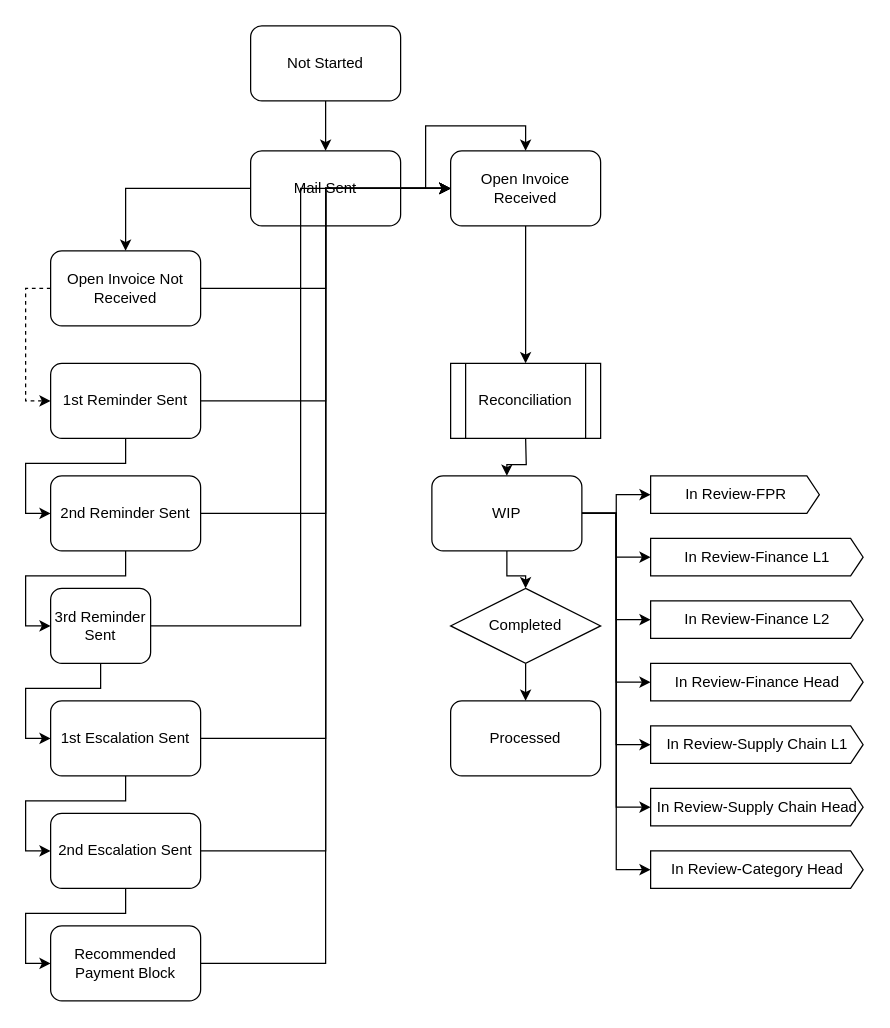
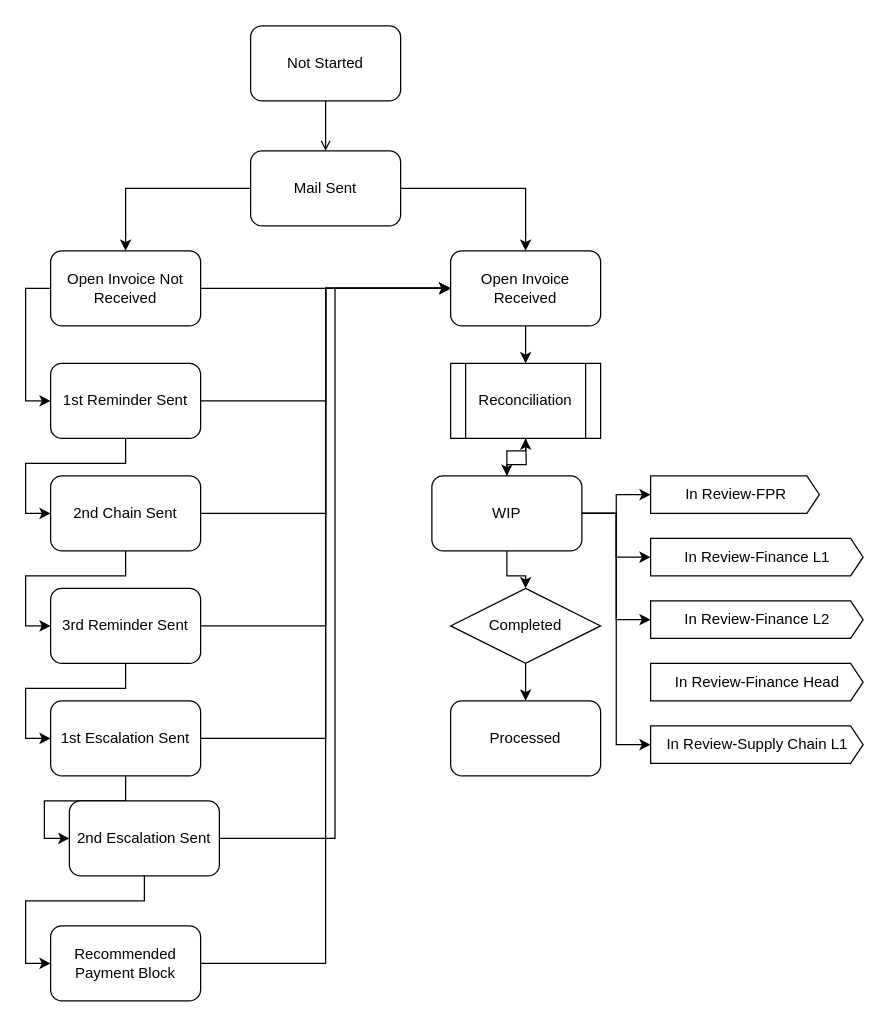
  <mxCell id="0" />
  <mxCell id="1" parent="0" />
- <mxCell id="2" style="edgeStyle=orthogonalEdgeStyle;rounded=0;orthogonalLoop=1;jettySize=auto;html=1;" edge="1" parent="1" source="3" target="6"><mxGeometry relative="1" as="geometry" /></mxCell>
+ <mxCell id="2" style="edgeStyle=orthogonalEdgeStyle;rounded=0;orthogonalLoop=1;jettySize=auto;html=1;endArrow=open;" edge="1" parent="1" source="3" target="6"><mxGeometry relative="1" as="geometry" /></mxCell>
  <mxCell id="3" value="Not Started" style="rounded=1;whiteSpace=wrap;html=1;" vertex="1" parent="1"><mxGeometry x="200" y="20" width="120" height="60" as="geometry" /></mxCell>
  <mxCell id="4" style="edgeStyle=orthogonalEdgeStyle;rounded=0;orthogonalLoop=1;jettySize=auto;html=1;entryX=0.5;entryY=0;entryDx=0;entryDy=0;" edge="1" parent="1" source="6" target="11"><mxGeometry relative="1" as="geometry" /></mxCell>
  <mxCell id="5" style="edgeStyle=orthogonalEdgeStyle;rounded=0;orthogonalLoop=1;jettySize=auto;html=1;entryX=0.5;entryY=0;entryDx=0;entryDy=0;" edge="1" parent="1" source="6" target="8"><mxGeometry relative="1" as="geometry" /></mxCell>
  <mxCell id="6" value="Mail Sent" style="rounded=1;whiteSpace=wrap;html=1;" vertex="1" parent="1"><mxGeometry x="200" y="120" width="120" height="60" as="geometry" /></mxCell>
  <mxCell id="7" style="edgeStyle=orthogonalEdgeStyle;rounded=0;orthogonalLoop=1;jettySize=auto;html=1;" edge="1" parent="1" source="8"><mxGeometry relative="1" as="geometry"><mxPoint x="420" y="290" as="targetPoint" /></mxGeometry></mxCell>
- <mxCell id="8" value="Open Invoice Received" style="rounded=1;whiteSpace=wrap;html=1;" vertex="1" parent="1"><mxGeometry x="360" y="120" width="120" height="60" as="geometry" /></mxCell>
- <mxCell id="9" style="edgeStyle=orthogonalEdgeStyle;rounded=0;orthogonalLoop=1;jettySize=auto;html=1;entryX=0;entryY=0.5;entryDx=0;entryDy=0;dashed=1;" edge="1" parent="1" source="11" target="27"><mxGeometry relative="1" as="geometry"><Array as="points"><mxPoint x="20" y="230" /><mxPoint x="20" y="320" /></Array></mxGeometry></mxCell>
+ <mxCell id="8" value="Open Invoice Received" style="rounded=1;whiteSpace=wrap;html=1;" vertex="1" parent="1"><mxGeometry x="360" y="200" width="120" height="60" as="geometry" /></mxCell>
+ <mxCell id="9" style="edgeStyle=orthogonalEdgeStyle;rounded=0;orthogonalLoop=1;jettySize=auto;html=1;entryX=0;entryY=0.5;entryDx=0;entryDy=0;" edge="1" parent="1" source="11" target="27"><mxGeometry relative="1" as="geometry"><Array as="points"><mxPoint x="20" y="230" /><mxPoint x="20" y="320" /></Array></mxGeometry></mxCell>
  <mxCell id="10" style="edgeStyle=orthogonalEdgeStyle;rounded=0;orthogonalLoop=1;jettySize=auto;html=1;entryX=0;entryY=0.5;entryDx=0;entryDy=0;" edge="1" parent="1" source="11" target="8"><mxGeometry relative="1" as="geometry" /></mxCell>
  <mxCell id="11" value="Open Invoice Not Received" style="rounded=1;whiteSpace=wrap;html=1;" vertex="1" parent="1"><mxGeometry x="40" y="200" width="120" height="60" as="geometry" /></mxCell>
  <mxCell id="12" style="edgeStyle=orthogonalEdgeStyle;rounded=0;orthogonalLoop=1;jettySize=auto;html=1;" edge="1" parent="1" target="21"><mxGeometry relative="1" as="geometry"><mxPoint x="420" y="350" as="sourcePoint" /></mxGeometry></mxCell>
  <mxCell id="13" style="edgeStyle=orthogonalEdgeStyle;rounded=0;orthogonalLoop=1;jettySize=auto;html=1;" edge="1" parent="1" source="21" target="32"><mxGeometry relative="1" as="geometry" /></mxCell>
  <mxCell id="14" style="edgeStyle=orthogonalEdgeStyle;rounded=0;orthogonalLoop=1;jettySize=auto;html=1;entryX=0;entryY=0.5;entryDx=0;entryDy=0;entryPerimeter=0;" edge="1" parent="1" source="21" target="43"><mxGeometry relative="1" as="geometry" /></mxCell>
  <mxCell id="15" value="" style="edgeStyle=orthogonalEdgeStyle;rounded=0;orthogonalLoop=1;jettySize=auto;html=1;" edge="1" parent="1" source="21" target="44"><mxGeometry relative="1" as="geometry" /></mxCell>
  <mxCell id="16" style="edgeStyle=orthogonalEdgeStyle;rounded=0;orthogonalLoop=1;jettySize=auto;html=1;entryX=0;entryY=0.5;entryDx=0;entryDy=0;entryPerimeter=0;" edge="1" parent="1" source="21" target="45"><mxGeometry relative="1" as="geometry" /></mxCell>
- <mxCell id="17" style="edgeStyle=orthogonalEdgeStyle;rounded=0;orthogonalLoop=1;jettySize=auto;html=1;entryX=0;entryY=0.5;entryDx=0;entryDy=0;entryPerimeter=0;" edge="1" parent="1" source="21" target="46"><mxGeometry relative="1" as="geometry" /></mxCell>
+ <mxCell id="17" style="edgeStyle=orthogonalEdgeStyle;rounded=0;orthogonalLoop=1;jettySize=auto;html=1;" edge="1" parent="1" source="21" target="42"><mxGeometry relative="1" as="geometry" /></mxCell>
  <mxCell id="18" style="edgeStyle=orthogonalEdgeStyle;rounded=0;orthogonalLoop=1;jettySize=auto;html=1;entryX=0;entryY=0.5;entryDx=0;entryDy=0;entryPerimeter=0;" edge="1" parent="1" source="21" target="47"><mxGeometry relative="1" as="geometry" /></mxCell>
- <mxCell id="19" style="edgeStyle=orthogonalEdgeStyle;rounded=0;orthogonalLoop=1;jettySize=auto;html=1;entryX=0;entryY=0.5;entryDx=0;entryDy=0;entryPerimeter=0;" edge="1" parent="1" source="21" target="48"><mxGeometry relative="1" as="geometry" /></mxCell>
- <mxCell id="20" style="edgeStyle=orthogonalEdgeStyle;rounded=0;orthogonalLoop=1;jettySize=auto;html=1;entryX=0;entryY=0.5;entryDx=0;entryDy=0;entryPerimeter=0;" edge="1" parent="1" source="21" target="49"><mxGeometry relative="1" as="geometry" /></mxCell>
  <mxCell id="21" value="WIP" style="rounded=1;whiteSpace=wrap;html=1;" vertex="1" parent="1"><mxGeometry x="345" y="380" width="120" height="60" as="geometry" /></mxCell>
  <mxCell id="22" style="edgeStyle=orthogonalEdgeStyle;rounded=0;orthogonalLoop=1;jettySize=auto;html=1;entryX=0;entryY=0.5;entryDx=0;entryDy=0;" edge="1" parent="1" source="24" target="30"><mxGeometry relative="1" as="geometry" /></mxCell>
  <mxCell id="23" style="edgeStyle=orthogonalEdgeStyle;rounded=0;orthogonalLoop=1;jettySize=auto;html=1;entryX=0;entryY=0.5;entryDx=0;entryDy=0;" edge="1" parent="1" source="24" target="8"><mxGeometry relative="1" as="geometry" /></mxCell>
- <mxCell id="24" value="2nd Reminder Sent" style="rounded=1;whiteSpace=wrap;html=1;" vertex="1" parent="1"><mxGeometry x="40" y="380" width="120" height="60" as="geometry" /></mxCell>
+ <mxCell id="24" value="2nd Chain Sent" style="rounded=1;whiteSpace=wrap;html=1;" vertex="1" parent="1"><mxGeometry x="40" y="380" width="120" height="60" as="geometry" /></mxCell>
  <mxCell id="25" style="edgeStyle=orthogonalEdgeStyle;rounded=0;orthogonalLoop=1;jettySize=auto;html=1;entryX=0;entryY=0.5;entryDx=0;entryDy=0;" edge="1" parent="1" source="27" target="24"><mxGeometry relative="1" as="geometry" /></mxCell>
  <mxCell id="26" style="edgeStyle=orthogonalEdgeStyle;rounded=0;orthogonalLoop=1;jettySize=auto;html=1;entryX=0;entryY=0.5;entryDx=0;entryDy=0;" edge="1" parent="1" source="27" target="8"><mxGeometry relative="1" as="geometry" /></mxCell>
  <mxCell id="27" value="1st Reminder Sent" style="rounded=1;whiteSpace=wrap;html=1;" vertex="1" parent="1"><mxGeometry x="40" y="290" width="120" height="60" as="geometry" /></mxCell>
  <mxCell id="28" style="edgeStyle=orthogonalEdgeStyle;rounded=0;orthogonalLoop=1;jettySize=auto;html=1;entryX=0;entryY=0.5;entryDx=0;entryDy=0;" edge="1" parent="1" source="30" target="35"><mxGeometry relative="1" as="geometry" /></mxCell>
  <mxCell id="29" style="edgeStyle=orthogonalEdgeStyle;rounded=0;orthogonalLoop=1;jettySize=auto;html=1;entryX=0;entryY=0.5;entryDx=0;entryDy=0;" edge="1" parent="1" source="30" target="8"><mxGeometry relative="1" as="geometry" /></mxCell>
- <mxCell id="30" value="3rd Reminder Sent" style="rounded=1;whiteSpace=wrap;html=1;" vertex="1" parent="1"><mxGeometry x="40" y="470" width="80" height="60" as="geometry" /></mxCell>
+ <mxCell id="30" value="3rd Reminder Sent" style="rounded=1;whiteSpace=wrap;html=1;" vertex="1" parent="1"><mxGeometry x="40" y="470" width="120" height="60" as="geometry" /></mxCell>
  <mxCell id="31" style="edgeStyle=orthogonalEdgeStyle;rounded=0;orthogonalLoop=1;jettySize=auto;html=1;entryX=0.5;entryY=0;entryDx=0;entryDy=0;" edge="1" parent="1" source="32" target="39"><mxGeometry relative="1" as="geometry" /></mxCell>
  <mxCell id="32" value="Completed" style="rhombus;whiteSpace=wrap;html=1;" vertex="1" parent="1"><mxGeometry x="360" y="470" width="120" height="60" as="geometry" /></mxCell>
  <mxCell id="33" style="edgeStyle=orthogonalEdgeStyle;rounded=0;orthogonalLoop=1;jettySize=auto;html=1;entryX=0;entryY=0.5;entryDx=0;entryDy=0;" edge="1" parent="1" source="35" target="38"><mxGeometry relative="1" as="geometry" /></mxCell>
  <mxCell id="34" style="edgeStyle=orthogonalEdgeStyle;rounded=0;orthogonalLoop=1;jettySize=auto;html=1;entryX=0;entryY=0.5;entryDx=0;entryDy=0;" edge="1" parent="1" source="35" target="8"><mxGeometry relative="1" as="geometry" /></mxCell>
  <mxCell id="35" value="1st Escalation Sent" style="rounded=1;whiteSpace=wrap;html=1;" vertex="1" parent="1"><mxGeometry x="40" y="560" width="120" height="60" as="geometry" /></mxCell>
  <mxCell id="36" style="edgeStyle=orthogonalEdgeStyle;rounded=0;orthogonalLoop=1;jettySize=auto;html=1;entryX=0;entryY=0.5;entryDx=0;entryDy=0;" edge="1" parent="1" source="38" target="8"><mxGeometry relative="1" as="geometry" /></mxCell>
  <mxCell id="37" style="edgeStyle=orthogonalEdgeStyle;rounded=0;orthogonalLoop=1;jettySize=auto;html=1;entryX=0;entryY=0.5;entryDx=0;entryDy=0;" edge="1" parent="1" source="38" target="41"><mxGeometry relative="1" as="geometry" /></mxCell>
- <mxCell id="38" value="2nd Escalation Sent" style="rounded=1;whiteSpace=wrap;html=1;" vertex="1" parent="1"><mxGeometry x="40" y="650" width="120" height="60" as="geometry" /></mxCell>
+ <mxCell id="38" value="2nd Escalation Sent" style="rounded=1;whiteSpace=wrap;html=1;" vertex="1" parent="1"><mxGeometry x="55" y="640" width="120" height="60" as="geometry" /></mxCell>
  <mxCell id="39" value="Processed" style="rounded=1;whiteSpace=wrap;html=1;" vertex="1" parent="1"><mxGeometry x="360" y="560" width="120" height="60" as="geometry" /></mxCell>
  <mxCell id="40" style="edgeStyle=orthogonalEdgeStyle;rounded=0;orthogonalLoop=1;jettySize=auto;html=1;entryX=0;entryY=0.5;entryDx=0;entryDy=0;" edge="1" parent="1" source="41" target="8"><mxGeometry relative="1" as="geometry" /></mxCell>
  <mxCell id="41" value="Recommended Payment Block" style="rounded=1;whiteSpace=wrap;html=1;" vertex="1" parent="1"><mxGeometry x="40" y="740" width="120" height="60" as="geometry" /></mxCell>
  <mxCell id="42" value="Reconciliation" style="shape=process;whiteSpace=wrap;html=1;backgroundOutline=1;" vertex="1" parent="1"><mxGeometry x="360" y="290" width="120" height="60" as="geometry" /></mxCell>
  <mxCell id="43" value="In Review-FPR" style="html=1;shadow=0;dashed=0;align=center;verticalAlign=middle;shape=mxgraph.arrows2.arrow;dy=0;dx=10;notch=0;" vertex="1" parent="1"><mxGeometry x="520" y="380" width="135" height="30" as="geometry" /></mxCell>
  <mxCell id="44" value="In Review-Finance L1" style="html=1;shadow=0;dashed=0;align=center;verticalAlign=middle;shape=mxgraph.arrows2.arrow;dy=0;dx=10;notch=0;" vertex="1" parent="1"><mxGeometry x="520" y="430" width="170" height="30" as="geometry" /></mxCell>
  <mxCell id="45" value="In Review-Finance L2" style="html=1;shadow=0;dashed=0;align=center;verticalAlign=middle;shape=mxgraph.arrows2.arrow;dy=0;dx=10;notch=0;" vertex="1" parent="1"><mxGeometry x="520" y="480" width="170" height="30" as="geometry" /></mxCell>
  <mxCell id="46" value="In Review-Finance Head" style="html=1;shadow=0;dashed=0;align=center;verticalAlign=middle;shape=mxgraph.arrows2.arrow;dy=0;dx=10;notch=0;" vertex="1" parent="1"><mxGeometry x="520" y="530" width="170" height="30" as="geometry" /></mxCell>
  <mxCell id="47" value="In Review-Supply Chain L1" style="html=1;shadow=0;dashed=0;align=center;verticalAlign=middle;shape=mxgraph.arrows2.arrow;dy=0;dx=10;notch=0;" vertex="1" parent="1"><mxGeometry x="520" y="580" width="170" height="30" as="geometry" /></mxCell>
- <mxCell id="48" value="In Review-Supply Chain Head" style="html=1;shadow=0;dashed=0;align=center;verticalAlign=middle;shape=mxgraph.arrows2.arrow;dy=0;dx=10;notch=0;" vertex="1" parent="1"><mxGeometry x="520" y="630" width="170" height="30" as="geometry" /></mxCell>
- <mxCell id="49" value="In Review-Category Head" style="html=1;shadow=0;dashed=0;align=center;verticalAlign=middle;shape=mxgraph.arrows2.arrow;dy=0;dx=10;notch=0;" vertex="1" parent="1"><mxGeometry x="520" y="680" width="170" height="30" as="geometry" /></mxCell>
